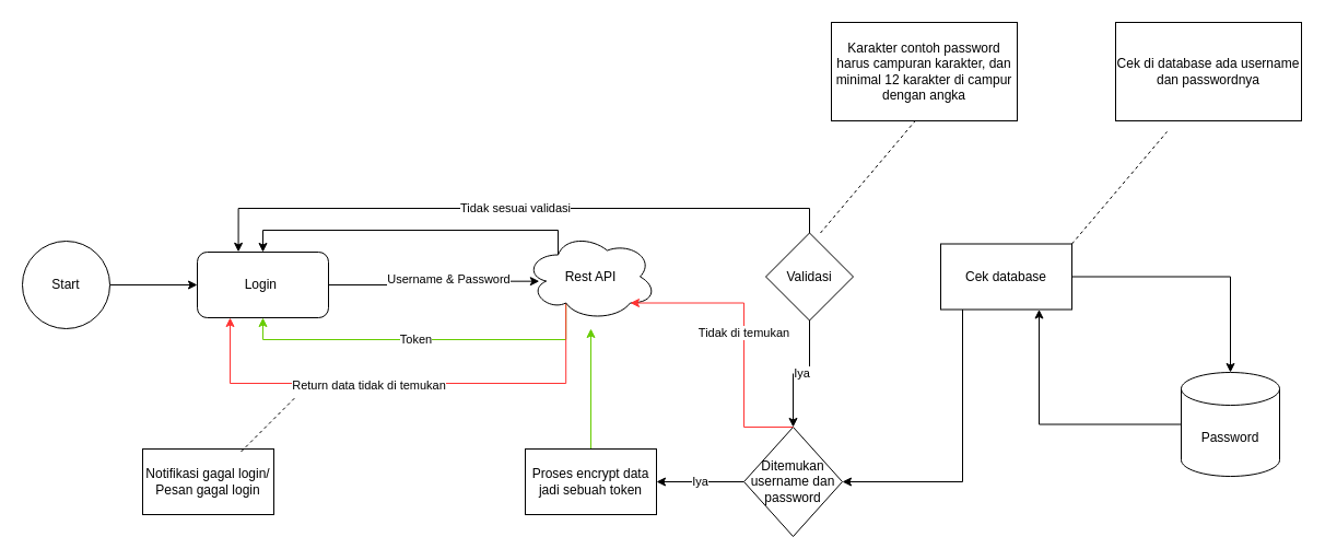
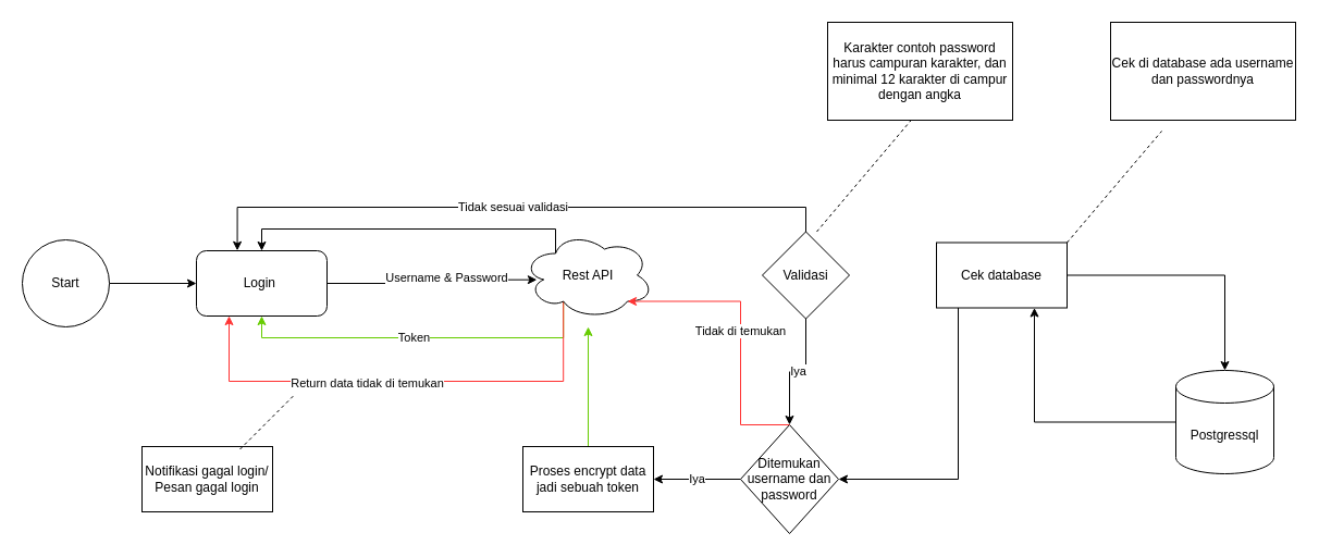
  <mxCell id="0" />
  <mxCell id="1" parent="0" />
  <mxCell id="2" style="edgeStyle=orthogonalEdgeStyle;rounded=0;orthogonalLoop=1;jettySize=auto;html=1;entryX=0;entryY=0.5;entryDx=0;entryDy=0;" parent="1" source="3" target="6" edge="1"><mxGeometry relative="1" as="geometry" /></mxCell>
  <mxCell id="3" value="Start" style="ellipse;whiteSpace=wrap;html=1;aspect=fixed;" parent="1" vertex="1"><mxGeometry x="20" y="220" width="80" height="80" as="geometry" /></mxCell>
  <mxCell id="4" style="edgeStyle=orthogonalEdgeStyle;rounded=0;orthogonalLoop=1;jettySize=auto;html=1;entryX=0.75;entryY=1;entryDx=0;entryDy=0;" parent="1" source="5" target="20" edge="1"><mxGeometry relative="1" as="geometry" /></mxCell>
- <mxCell id="5" value="Password" style="shape=cylinder3;whiteSpace=wrap;html=1;boundedLbl=1;backgroundOutline=1;size=15;" parent="1" vertex="1"><mxGeometry x="1080" y="340" width="90" height="95" as="geometry" /></mxCell>
+ <mxCell id="5" value="Postgressql" style="shape=cylinder3;whiteSpace=wrap;html=1;boundedLbl=1;backgroundOutline=1;size=15;" parent="1" vertex="1"><mxGeometry x="1080" y="340" width="90" height="95" as="geometry" /></mxCell>
  <mxCell id="6" value="Login&amp;nbsp;" style="rounded=1;whiteSpace=wrap;html=1;" parent="1" vertex="1"><mxGeometry x="180" y="230" width="120" height="60" as="geometry" /></mxCell>
  <mxCell id="7" style="edgeStyle=orthogonalEdgeStyle;rounded=0;orthogonalLoop=1;jettySize=auto;html=1;exitX=0.25;exitY=0.25;exitDx=0;exitDy=0;exitPerimeter=0;entryX=0.5;entryY=0;entryDx=0;entryDy=0;" parent="1" source="12" target="6" edge="1"><mxGeometry relative="1" as="geometry"><Array as="points"><mxPoint x="510" y="210" /><mxPoint x="240" y="210" /></Array></mxGeometry></mxCell>
  <mxCell id="8" style="edgeStyle=orthogonalEdgeStyle;rounded=0;orthogonalLoop=1;jettySize=auto;html=1;exitX=0.31;exitY=0.8;exitDx=0;exitDy=0;exitPerimeter=0;strokeColor=#66CC00;" parent="1" source="12" target="6" edge="1"><mxGeometry relative="1" as="geometry"><Array as="points"><mxPoint x="517" y="310" /><mxPoint x="240" y="310" /></Array></mxGeometry></mxCell>
  <mxCell id="9" value="Token" style="edgeLabel;html=1;align=center;verticalAlign=middle;resizable=0;points=[];" parent="8" vertex="1" connectable="0"><mxGeometry x="0.035" y="-1" relative="1" as="geometry"><mxPoint as="offset" /></mxGeometry></mxCell>
  <mxCell id="10" style="edgeStyle=orthogonalEdgeStyle;rounded=0;orthogonalLoop=1;jettySize=auto;html=1;exitX=0.31;exitY=0.8;exitDx=0;exitDy=0;exitPerimeter=0;entryX=0.25;entryY=1;entryDx=0;entryDy=0;strokeColor=#FF3333;" parent="1" source="12" target="6" edge="1"><mxGeometry relative="1" as="geometry"><Array as="points"><mxPoint x="517" y="350" /><mxPoint x="210" y="350" /></Array></mxGeometry></mxCell>
  <mxCell id="11" value="Return data tidak di temukan" style="edgeLabel;html=1;align=center;verticalAlign=middle;resizable=0;points=[];" parent="10" vertex="1" connectable="0"><mxGeometry x="0.153" y="1" relative="1" as="geometry"><mxPoint as="offset" /></mxGeometry></mxCell>
  <mxCell id="12" value="Rest API" style="ellipse;shape=cloud;whiteSpace=wrap;html=1;" parent="1" vertex="1"><mxGeometry x="480" y="212.5" width="120" height="80" as="geometry" /></mxCell>
  <mxCell id="13" style="edgeStyle=orthogonalEdgeStyle;rounded=0;orthogonalLoop=1;jettySize=auto;html=1;entryX=0.107;entryY=0.552;entryDx=0;entryDy=0;entryPerimeter=0;" parent="1" source="6" target="12" edge="1"><mxGeometry relative="1" as="geometry" /></mxCell>
  <mxCell id="14" value="Username &amp;amp; Password" style="edgeLabel;html=1;align=center;verticalAlign=middle;resizable=0;points=[];" parent="13" vertex="1" connectable="0"><mxGeometry x="0.153" y="2" relative="1" as="geometry"><mxPoint as="offset" /></mxGeometry></mxCell>
  <mxCell id="15" value="Iya" style="edgeStyle=orthogonalEdgeStyle;rounded=0;orthogonalLoop=1;jettySize=auto;html=1;" parent="1" source="16" target="23" edge="1"><mxGeometry relative="1" as="geometry" /></mxCell>
  <mxCell id="16" value="Validasi" style="rhombus;whiteSpace=wrap;html=1;" parent="1" vertex="1"><mxGeometry x="700" y="212.5" width="80" height="80" as="geometry" /></mxCell>
  <mxCell id="17" value="Karakter contoh password harus campuran karakter, dan minimal 12 karakter di campur dengan angka" style="rounded=0;whiteSpace=wrap;html=1;" parent="1" vertex="1"><mxGeometry x="760" y="20" width="170" height="90" as="geometry" /></mxCell>
  <mxCell id="18" value="Cek di database ada username dan passwordnya" style="rounded=0;whiteSpace=wrap;html=1;" parent="1" vertex="1"><mxGeometry x="1020" y="20" width="170" height="90" as="geometry" /></mxCell>
  <mxCell id="19" style="edgeStyle=orthogonalEdgeStyle;rounded=0;orthogonalLoop=1;jettySize=auto;html=1;entryX=1;entryY=0.5;entryDx=0;entryDy=0;" parent="1" source="20" target="23" edge="1"><mxGeometry relative="1" as="geometry"><Array as="points"><mxPoint x="880" y="440" /></Array></mxGeometry></mxCell>
  <mxCell id="20" value="Cek database" style="whiteSpace=wrap;html=1;" parent="1" vertex="1"><mxGeometry x="860" y="222.5" width="120" height="60" as="geometry" /></mxCell>
  <mxCell id="21" style="edgeStyle=orthogonalEdgeStyle;rounded=0;orthogonalLoop=1;jettySize=auto;html=1;entryX=0.5;entryY=0;entryDx=0;entryDy=0;entryPerimeter=0;" parent="1" source="20" target="5" edge="1"><mxGeometry relative="1" as="geometry" /></mxCell>
  <mxCell id="22" value="Iya" style="edgeStyle=orthogonalEdgeStyle;rounded=0;orthogonalLoop=1;jettySize=auto;html=1;" parent="1" source="23" target="26" edge="1"><mxGeometry relative="1" as="geometry" /></mxCell>
  <mxCell id="23" value="Ditemukan username dan password" style="rhombus;whiteSpace=wrap;html=1;" parent="1" vertex="1"><mxGeometry x="680" y="390" width="90" height="100" as="geometry" /></mxCell>
  <mxCell id="24" value="Tidak sesuai validasi" style="edgeStyle=orthogonalEdgeStyle;rounded=0;orthogonalLoop=1;jettySize=auto;html=1;entryX=0.313;entryY=-0.003;entryDx=0;entryDy=0;entryPerimeter=0;" parent="1" source="16" target="6" edge="1"><mxGeometry relative="1" as="geometry"><Array as="points"><mxPoint x="740" y="190" /><mxPoint x="218" y="190" /></Array></mxGeometry></mxCell>
  <mxCell id="25" style="edgeStyle=orthogonalEdgeStyle;rounded=0;orthogonalLoop=1;jettySize=auto;html=1;strokeColor=#66CC00;" parent="1" source="26" edge="1"><mxGeometry relative="1" as="geometry"><mxPoint x="540" y="300" as="targetPoint" /></mxGeometry></mxCell>
  <mxCell id="26" value="Proses encrypt data jadi sebuah token" style="whiteSpace=wrap;html=1;" parent="1" vertex="1"><mxGeometry x="480" y="410" width="120" height="60" as="geometry" /></mxCell>
  <mxCell id="27" value="Tidak di temukan" style="edgeStyle=orthogonalEdgeStyle;rounded=0;orthogonalLoop=1;jettySize=auto;html=1;entryX=0.8;entryY=0.8;entryDx=0;entryDy=0;entryPerimeter=0;exitX=0.5;exitY=0;exitDx=0;exitDy=0;strokeColor=#FF3333;" parent="1" source="23" target="12" edge="1"><mxGeometry relative="1" as="geometry"><Array as="points"><mxPoint x="680" y="390" /><mxPoint x="680" y="277" /></Array></mxGeometry></mxCell>
  <mxCell id="28" value="" style="endArrow=none;dashed=1;html=1;rounded=0;entryX=0.452;entryY=0.998;entryDx=0;entryDy=0;entryPerimeter=0;" parent="1" target="17" edge="1"><mxGeometry width="50" height="50" relative="1" as="geometry"><mxPoint x="750" y="212.5" as="sourcePoint" /><mxPoint x="800" y="162.5" as="targetPoint" /></mxGeometry></mxCell>
  <mxCell id="29" value="" style="endArrow=none;dashed=1;html=1;rounded=0;entryX=0.452;entryY=0.998;entryDx=0;entryDy=0;entryPerimeter=0;" parent="1" edge="1"><mxGeometry width="50" height="50" relative="1" as="geometry"><mxPoint x="980" y="222.5" as="sourcePoint" /><mxPoint x="1067" y="120" as="targetPoint" /></mxGeometry></mxCell>
  <mxCell id="30" value="Notifikasi gagal login/ Pesan gagal login" style="rounded=0;whiteSpace=wrap;html=1;" parent="1" vertex="1"><mxGeometry x="130" y="410" width="120" height="60" as="geometry" /></mxCell>
  <mxCell id="31" value="" style="endArrow=none;dashed=1;html=1;rounded=0;" parent="1" edge="1"><mxGeometry width="50" height="50" relative="1" as="geometry"><mxPoint x="220" y="412.5" as="sourcePoint" /><mxPoint x="270" y="362.5" as="targetPoint" /></mxGeometry></mxCell>
